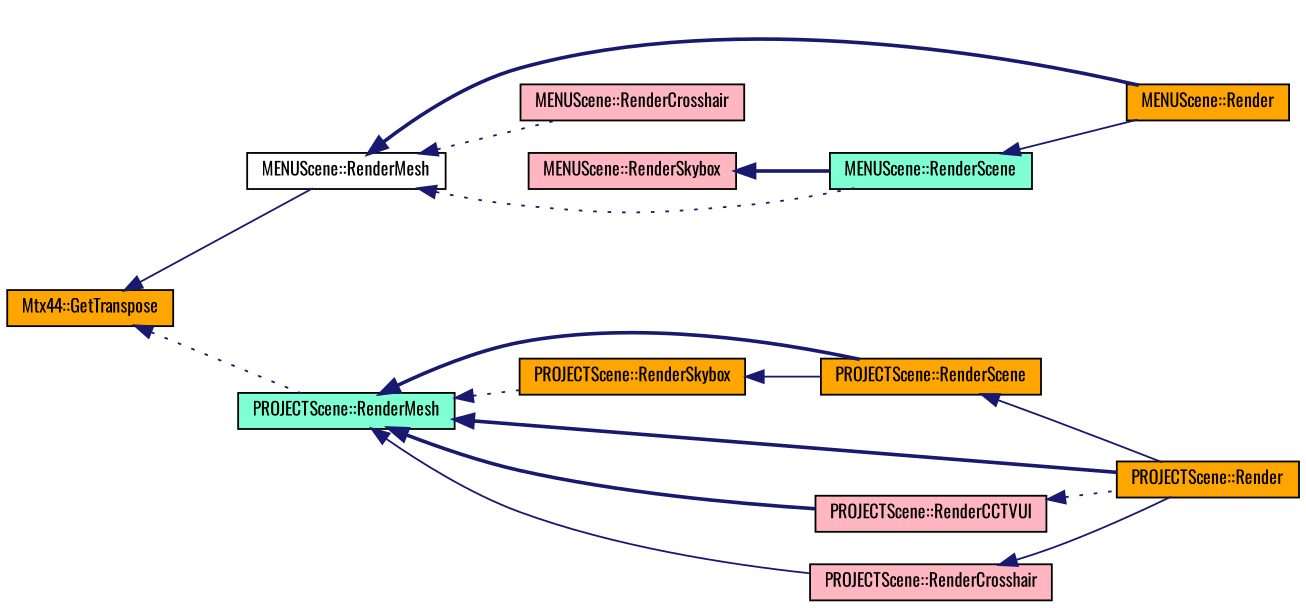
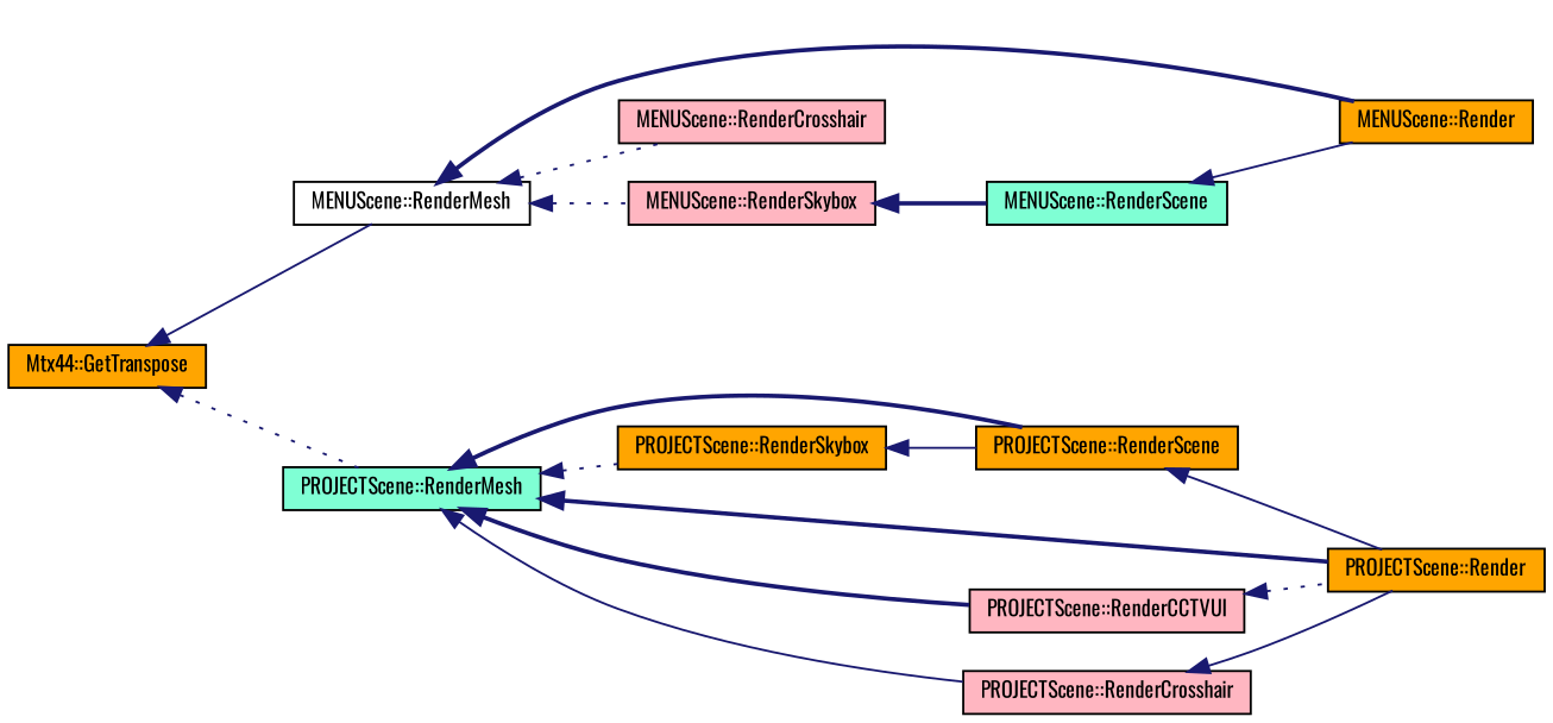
  digraph {
    fontname=Oswald
    rankdir=LR
    node [color=black fillcolor=orange fontname=Oswald fontsize=10 shape=record style=filled]
    edge [color=midnightblue dir=back fontname=Oswald fontsize=10 labelfontname=Helvetica labelfontsize=10 style=solid]
    n1 [fontcolor=black height=0.2 label="Mtx44::GetTranspose" width=0.4]
    n2 [fillcolor=white height=0.2 label="MENUScene::RenderMesh" width=0.4]
    n3 [fillcolor=aquamarine height=0.2 label="PROJECTScene::RenderMesh" width=0.4]
    n4 [height=0.2 label="MENUScene::Render" width=0.4]
    n5 [fillcolor=lightpink height=0.2 label="MENUScene::RenderCrosshair" width=0.4]
    n6 [fillcolor=lightpink height=0.2 label="MENUScene::RenderSkybox" width=0.4]
    n7 [height=0.2 label="PROJECTScene::RenderScene" width=0.4]
    n8 [height=0.2 label="PROJECTScene::Render" width=0.4]
    n9 [fillcolor=lightpink height=0.2 label="PROJECTScene::RenderCCTVUI" width=0.4]
    n10 [height=0.2 label="PROJECTScene::RenderSkybox" width=0.4]
    n11 [fillcolor=lightpink height=0.2 label="PROJECTScene::RenderCrosshair" width=0.4]
    n12 [fillcolor=aquamarine height=0.2 label="MENUScene::RenderScene" width=0.4]
    n1 -> n2
    n1 -> n3 [style=dotted]
    n2 -> n4 [style=bold]
    n2 -> n5 [style=dotted]
-   n2 -> n12 [style=dotted]
+   n2 -> n6 [style=dotted]
    n3 -> n7 [style=bold]
    n3 -> n8 [style=bold]
    n3 -> n9 [style=bold]
    n3 -> n10 [style=dotted]
    n3 -> n11
    n6 -> n12 [style=bold]
    n7 -> n8
    n9 -> n8 [style=dotted]
    n10 -> n7
    n11 -> n8
    n12 -> n4
  }
